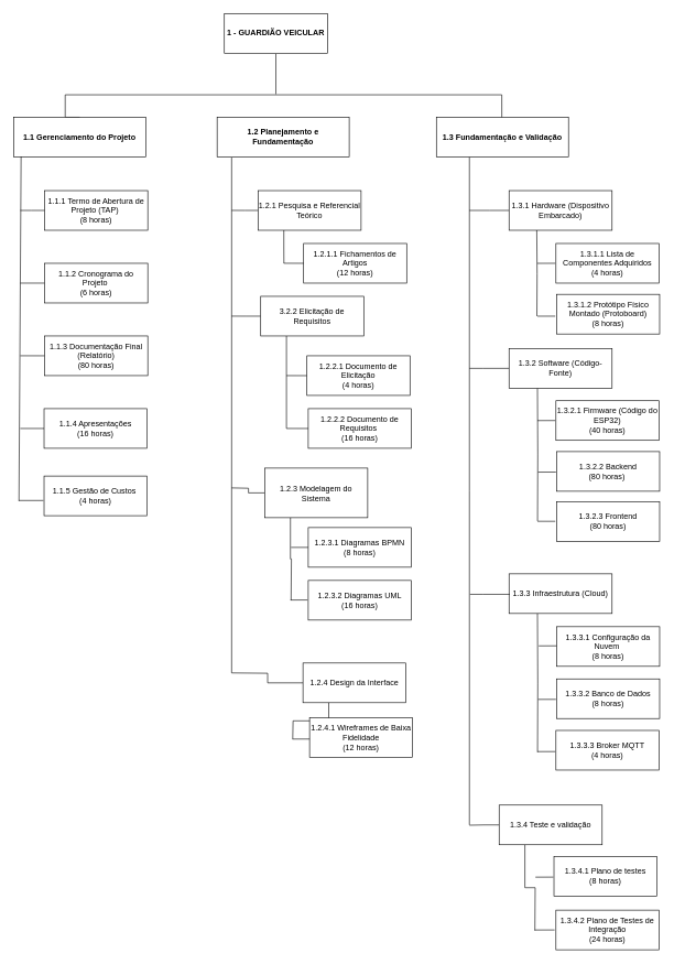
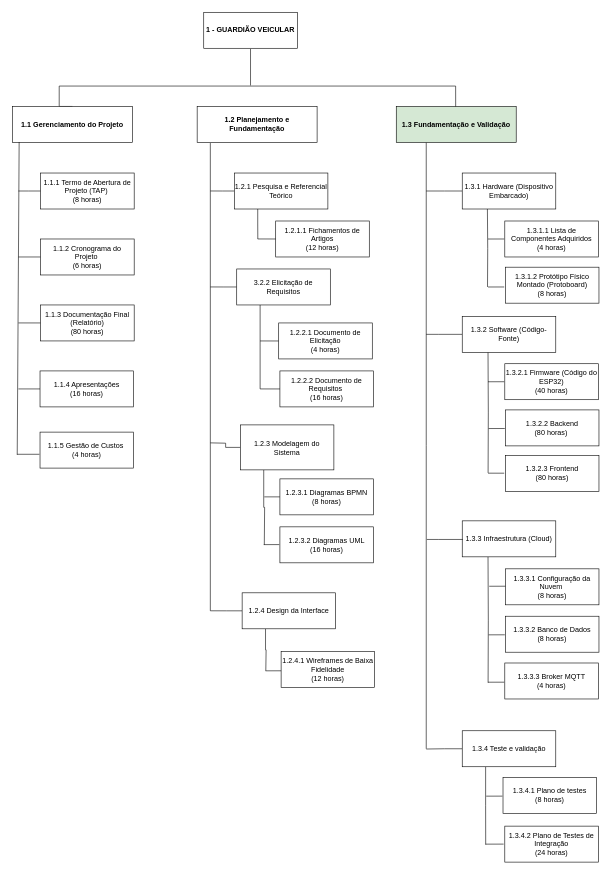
  <mxCell id="0" />
  <mxCell id="1" parent="0" />
  <mxCell id="2" style="edgeStyle=orthogonalEdgeStyle;rounded=0;orthogonalLoop=1;jettySize=auto;html=1;endArrow=none;endFill=0;" edge="1" parent="1"><mxGeometry relative="1" as="geometry"><mxPoint x="417" y="142" as="targetPoint" /><mxPoint x="417" y="81" as="sourcePoint" /></mxGeometry></mxCell>
  <mxCell id="3" value="1 - GUARDIÃO VEICULAR" style="rounded=0;whiteSpace=wrap;html=1;fontStyle=1" vertex="1" parent="1"><mxGeometry x="339" y="20" width="156" height="60" as="geometry" /></mxCell>
  <mxCell id="4" style="edgeStyle=orthogonalEdgeStyle;rounded=0;orthogonalLoop=1;jettySize=auto;html=1;exitX=0.5;exitY=0;exitDx=0;exitDy=0;endArrow=none;endFill=0;" edge="1" parent="1" source="5"><mxGeometry relative="1" as="geometry"><mxPoint x="759.048" y="178" as="targetPoint" /><mxPoint x="98" y="167" as="sourcePoint" /><Array as="points"><mxPoint x="98" y="143" /><mxPoint x="759" y="143" /></Array></mxGeometry></mxCell>
  <mxCell id="5" value="1.1 Gerenciamento do Projeto" style="rounded=0;whiteSpace=wrap;html=1;fontStyle=1" vertex="1" parent="1"><mxGeometry x="20" y="177" width="200" height="60" as="geometry" /></mxCell>
  <mxCell id="6" value="1.2 Planejamento e Fundamentação" style="rounded=0;whiteSpace=wrap;html=1;fontStyle=1" vertex="1" parent="1"><mxGeometry x="328" y="177" width="200" height="60" as="geometry" /></mxCell>
  <mxCell id="7" style="edgeStyle=orthogonalEdgeStyle;rounded=0;orthogonalLoop=1;jettySize=auto;html=1;endArrow=none;endFill=0;" edge="1" parent="1" source="8"><mxGeometry relative="1" as="geometry"><mxPoint x="30" y="318" as="targetPoint" /></mxGeometry></mxCell>
  <mxCell id="8" value="1.1.1 Termo de Abertura de Projeto (TAP)&amp;nbsp;&lt;br&gt;(8 horas)" style="rounded=0;whiteSpace=wrap;html=1;fontStyle=0" vertex="1" parent="1"><mxGeometry x="67" y="288" width="156" height="60" as="geometry" /></mxCell>
  <mxCell id="9" style="edgeStyle=orthogonalEdgeStyle;rounded=0;orthogonalLoop=1;jettySize=auto;html=1;exitX=0;exitY=0.5;exitDx=0;exitDy=0;endArrow=none;endFill=0;" edge="1" parent="1" source="10"><mxGeometry relative="1" as="geometry"><mxPoint x="30" y="428.429" as="targetPoint" /></mxGeometry></mxCell>
  <mxCell id="10" value="1.1.2 Cronograma do Projeto&amp;nbsp;&lt;br&gt;(6 horas)" style="rounded=0;whiteSpace=wrap;html=1;fontStyle=0" vertex="1" parent="1"><mxGeometry x="67" y="398" width="156" height="60" as="geometry" /></mxCell>
  <mxCell id="11" style="edgeStyle=orthogonalEdgeStyle;rounded=0;orthogonalLoop=1;jettySize=auto;html=1;exitX=0;exitY=0.5;exitDx=0;exitDy=0;endArrow=none;endFill=0;" edge="1" parent="1" source="12"><mxGeometry relative="1" as="geometry"><mxPoint x="30" y="537.952" as="targetPoint" /></mxGeometry></mxCell>
  <mxCell id="12" value="1.1.3 Documentação Final (Relatório)&lt;br&gt;(80 horas)" style="rounded=0;whiteSpace=wrap;html=1;fontStyle=0" vertex="1" parent="1"><mxGeometry x="67" y="508" width="156" height="60" as="geometry" /></mxCell>
  <mxCell id="13" style="edgeStyle=orthogonalEdgeStyle;rounded=0;orthogonalLoop=1;jettySize=auto;html=1;exitX=0;exitY=0.5;exitDx=0;exitDy=0;endArrow=none;endFill=0;" edge="1" parent="1" source="14"><mxGeometry relative="1" as="geometry"><mxPoint x="30" y="648.429" as="targetPoint" /></mxGeometry></mxCell>
  <mxCell id="14" value="1.1.4 Apresentações&lt;br&gt;(16 horas)" style="rounded=0;whiteSpace=wrap;html=1;fontStyle=0" vertex="1" parent="1"><mxGeometry x="66" y="618" width="156" height="60" as="geometry" /></mxCell>
  <mxCell id="15" style="edgeStyle=orthogonalEdgeStyle;rounded=0;orthogonalLoop=1;jettySize=auto;html=1;exitX=0;exitY=0.5;exitDx=0;exitDy=0;endArrow=none;endFill=0;" edge="1" parent="1"><mxGeometry relative="1" as="geometry"><mxPoint x="28" y="757.333" as="targetPoint" /><mxPoint x="65" y="757" as="sourcePoint" /></mxGeometry></mxCell>
  <mxCell id="16" value="1.1.5 Gestão de Custos&amp;nbsp;&lt;div&gt;(4 horas)&lt;/div&gt;" style="rounded=0;whiteSpace=wrap;html=1;fontStyle=0" vertex="1" parent="1"><mxGeometry x="66" y="720" width="156" height="60" as="geometry" /></mxCell>
  <mxCell id="17" style="edgeStyle=orthogonalEdgeStyle;rounded=0;orthogonalLoop=1;jettySize=auto;html=1;exitX=0;exitY=0.5;exitDx=0;exitDy=0;endArrow=none;endFill=0;" edge="1" parent="1" source="19"><mxGeometry relative="1" as="geometry"><mxPoint x="350" y="317.952" as="targetPoint" /></mxGeometry></mxCell>
  <mxCell id="18" style="edgeStyle=orthogonalEdgeStyle;rounded=0;orthogonalLoop=1;jettySize=auto;html=1;exitX=0.25;exitY=1;exitDx=0;exitDy=0;endArrow=none;endFill=0;" edge="1" parent="1" source="19"><mxGeometry relative="1" as="geometry"><mxPoint x="429.143" y="398" as="targetPoint" /></mxGeometry></mxCell>
  <mxCell id="19" value="1.2.1 Pesquisa e Referencial Teórico" style="rounded=0;whiteSpace=wrap;html=1;fontStyle=0" vertex="1" parent="1"><mxGeometry x="390" y="288" width="156" height="60" as="geometry" /></mxCell>
  <mxCell id="20" style="edgeStyle=orthogonalEdgeStyle;rounded=0;orthogonalLoop=1;jettySize=auto;html=1;exitX=0;exitY=0.5;exitDx=0;exitDy=0;endArrow=none;endFill=0;" edge="1" parent="1"><mxGeometry relative="1" as="geometry"><mxPoint x="429" y="397.952" as="targetPoint" /><mxPoint x="463" y="398" as="sourcePoint" /></mxGeometry></mxCell>
  <mxCell id="21" value="1.2.1.1 Fichamentos de Artigos&lt;br&gt;(12 horas)" style="rounded=0;whiteSpace=wrap;html=1;fontStyle=0" vertex="1" parent="1"><mxGeometry x="459" y="368" width="156" height="60" as="geometry" /></mxCell>
  <mxCell id="22" style="edgeStyle=orthogonalEdgeStyle;rounded=0;orthogonalLoop=1;jettySize=auto;html=1;exitX=0;exitY=0.5;exitDx=0;exitDy=0;endArrow=none;endFill=0;" edge="1" parent="1" source="24"><mxGeometry relative="1" as="geometry"><mxPoint x="350" y="477.952" as="targetPoint" /></mxGeometry></mxCell>
  <mxCell id="23" style="edgeStyle=orthogonalEdgeStyle;rounded=0;orthogonalLoop=1;jettySize=auto;html=1;exitX=0.25;exitY=1;exitDx=0;exitDy=0;endArrow=none;endFill=0;" edge="1" parent="1" source="24"><mxGeometry relative="1" as="geometry"><mxPoint x="433" y="648" as="targetPoint" /></mxGeometry></mxCell>
  <mxCell id="24" value="3.2.2 Elicitação de Requisitos" style="rounded=0;whiteSpace=wrap;html=1;fontStyle=0" vertex="1" parent="1"><mxGeometry x="394" y="448" width="156" height="60" as="geometry" /></mxCell>
  <mxCell id="25" style="edgeStyle=orthogonalEdgeStyle;rounded=0;orthogonalLoop=1;jettySize=auto;html=1;endArrow=none;endFill=0;" edge="1" parent="1"><mxGeometry relative="1" as="geometry"><mxPoint x="433" y="568" as="targetPoint" /><mxPoint x="464" y="568.048" as="sourcePoint" /></mxGeometry></mxCell>
  <mxCell id="26" value="1.2.2.1 Documento de Elicitação&lt;br&gt;(4 horas)" style="rounded=0;whiteSpace=wrap;html=1;fontStyle=0" vertex="1" parent="1"><mxGeometry x="464" y="538" width="156" height="60" as="geometry" /></mxCell>
  <mxCell id="27" style="edgeStyle=orthogonalEdgeStyle;rounded=0;orthogonalLoop=1;jettySize=auto;html=1;endArrow=none;endFill=0;" edge="1" parent="1"><mxGeometry relative="1" as="geometry"><mxPoint x="433" y="648" as="targetPoint" /><mxPoint x="467" y="648.048" as="sourcePoint" /></mxGeometry></mxCell>
  <mxCell id="28" value="1.2.2.2 Documento de Requisitos&amp;nbsp;&lt;br&gt;(16 horas)" style="rounded=0;whiteSpace=wrap;html=1;fontStyle=0" vertex="1" parent="1"><mxGeometry x="466" y="618" width="156" height="60" as="geometry" /></mxCell>
  <mxCell id="29" style="edgeStyle=orthogonalEdgeStyle;rounded=0;orthogonalLoop=1;jettySize=auto;html=1;exitX=0;exitY=0.5;exitDx=0;exitDy=0;endArrow=none;endFill=0;" edge="1" parent="1" source="31"><mxGeometry relative="1" as="geometry"><mxPoint x="350" y="737.952" as="targetPoint" /></mxGeometry></mxCell>
  <mxCell id="30" style="edgeStyle=orthogonalEdgeStyle;rounded=0;orthogonalLoop=1;jettySize=auto;html=1;exitX=0.25;exitY=1;exitDx=0;exitDy=0;endArrow=none;endFill=0;" edge="1" parent="1" source="31"><mxGeometry relative="1" as="geometry"><mxPoint x="440" y="908" as="targetPoint" /></mxGeometry></mxCell>
  <mxCell id="31" value="1.2.3 Modelagem do Sistema" style="rounded=0;whiteSpace=wrap;html=1;fontStyle=0" vertex="1" parent="1"><mxGeometry x="400" y="708" width="156" height="75" as="geometry" /></mxCell>
  <mxCell id="32" style="edgeStyle=orthogonalEdgeStyle;rounded=0;orthogonalLoop=1;jettySize=auto;html=1;exitX=0;exitY=0.5;exitDx=0;exitDy=0;endArrow=none;endFill=0;" edge="1" parent="1" source="33"><mxGeometry relative="1" as="geometry"><mxPoint x="440" y="828.429" as="targetPoint" /></mxGeometry></mxCell>
  <mxCell id="33" value="1.2.3.1 Diagramas BPMN&lt;br&gt;(8 horas)" style="rounded=0;whiteSpace=wrap;html=1;fontStyle=0" vertex="1" parent="1"><mxGeometry x="466" y="798" width="156" height="60" as="geometry" /></mxCell>
  <mxCell id="34" style="edgeStyle=orthogonalEdgeStyle;rounded=0;orthogonalLoop=1;jettySize=auto;html=1;endArrow=none;endFill=0;" edge="1" parent="1"><mxGeometry relative="1" as="geometry"><mxPoint x="439" y="907.52" as="targetPoint" /><mxPoint x="465" y="907.568" as="sourcePoint" /></mxGeometry></mxCell>
  <mxCell id="35" value="1.2.3.2 Diagramas UML&lt;br&gt;(16 horas)" style="rounded=0;whiteSpace=wrap;html=1;fontStyle=0" vertex="1" parent="1"><mxGeometry x="466" y="878" width="156" height="60" as="geometry" /></mxCell>
  <mxCell id="36" style="edgeStyle=orthogonalEdgeStyle;rounded=0;orthogonalLoop=1;jettySize=auto;html=1;exitX=0;exitY=0.5;exitDx=0;exitDy=0;endArrow=none;endFill=0;" edge="1" parent="1" source="38"><mxGeometry relative="1" as="geometry"><mxPoint x="350" y="1017.952" as="targetPoint" /></mxGeometry></mxCell>
  <mxCell id="37" style="edgeStyle=orthogonalEdgeStyle;rounded=0;orthogonalLoop=1;jettySize=auto;html=1;exitX=0.25;exitY=1;exitDx=0;exitDy=0;endArrow=none;endFill=0;" edge="1" parent="1" source="38"><mxGeometry relative="1" as="geometry"><mxPoint x="442.476" y="1118" as="targetPoint" /></mxGeometry></mxCell>
- <mxCell id="38" value="1.2.4 Design da Interface" style="rounded=0;whiteSpace=wrap;html=1;fontStyle=0" vertex="1" parent="1"><mxGeometry x="458" y="1003" width="156" height="60" as="geometry" /></mxCell>
+ <mxCell id="38" value="1.2.4 Design da Interface" style="rounded=0;whiteSpace=wrap;html=1;fontStyle=0" vertex="1" parent="1"><mxGeometry x="403" y="988" width="156" height="60" as="geometry" /></mxCell>
  <mxCell id="39" style="edgeStyle=orthogonalEdgeStyle;rounded=0;orthogonalLoop=1;jettySize=auto;html=1;exitX=0;exitY=0.5;exitDx=0;exitDy=0;endArrow=none;endFill=0;" edge="1" parent="1"><mxGeometry relative="1" as="geometry"><mxPoint x="442" y="1118.048" as="targetPoint" /><mxPoint x="469" y="1118" as="sourcePoint" /></mxGeometry></mxCell>
  <mxCell id="40" value="1.2.4.1 Wireframes de Baixa Fidelidade&lt;br&gt;(12 horas)" style="rounded=0;whiteSpace=wrap;html=1;fontStyle=0" vertex="1" parent="1"><mxGeometry x="468" y="1086" width="156" height="60" as="geometry" /></mxCell>
  <mxCell id="41" style="edgeStyle=orthogonalEdgeStyle;rounded=0;orthogonalLoop=1;jettySize=auto;html=1;exitX=0;exitY=0.5;exitDx=0;exitDy=0;endArrow=none;endFill=0;" edge="1" parent="1" source="43"><mxGeometry relative="1" as="geometry"><mxPoint x="710" y="318" as="targetPoint" /></mxGeometry></mxCell>
  <mxCell id="42" style="edgeStyle=orthogonalEdgeStyle;rounded=0;orthogonalLoop=1;jettySize=auto;html=1;exitX=0.25;exitY=1;exitDx=0;exitDy=0;endArrow=none;endFill=0;" edge="1" parent="1"><mxGeometry relative="1" as="geometry"><mxPoint x="812.143" y="478" as="targetPoint" /><mxPoint x="812" y="348" as="sourcePoint" /></mxGeometry></mxCell>
  <mxCell id="43" value="1.3.1 Hardware (Dispositivo Embarcado)" style="rounded=0;whiteSpace=wrap;html=1;fontStyle=0" vertex="1" parent="1"><mxGeometry x="770" y="288" width="156" height="60" as="geometry" /></mxCell>
  <mxCell id="44" value="1.3.1.1 Lista de Componentes Adquiridos&lt;br&gt;(4 horas)" style="rounded=0;whiteSpace=wrap;html=1;fontStyle=0" vertex="1" parent="1"><mxGeometry x="841" y="368" width="156" height="60" as="geometry" /></mxCell>
  <mxCell id="45" value="1.3.1.2 Protótipo Físico Montado (Protoboard)&lt;br&gt;(8 horas)" style="rounded=0;whiteSpace=wrap;html=1;fontStyle=0" vertex="1" parent="1"><mxGeometry x="842" y="445" width="156" height="60" as="geometry" /></mxCell>
  <mxCell id="46" style="edgeStyle=orthogonalEdgeStyle;rounded=0;orthogonalLoop=1;jettySize=auto;html=1;exitX=0;exitY=0.5;exitDx=0;exitDy=0;endArrow=none;endFill=0;" edge="1" parent="1" source="48"><mxGeometry relative="1" as="geometry"><mxPoint x="710" y="557" as="targetPoint" /><Array as="points"><mxPoint x="730" y="557" /><mxPoint x="730" y="557" /></Array></mxGeometry></mxCell>
  <mxCell id="47" style="edgeStyle=orthogonalEdgeStyle;rounded=0;orthogonalLoop=1;jettySize=auto;html=1;exitX=0.25;exitY=1;exitDx=0;exitDy=0;endArrow=none;endFill=0;" edge="1" parent="1"><mxGeometry relative="1" as="geometry"><mxPoint x="813.143" y="788" as="targetPoint" /><mxPoint x="813" y="587" as="sourcePoint" /></mxGeometry></mxCell>
  <mxCell id="48" value="1.3.2 Software (Código-Fonte)" style="rounded=0;whiteSpace=wrap;html=1;fontStyle=0" vertex="1" parent="1"><mxGeometry x="770" y="527" width="156" height="60" as="geometry" /></mxCell>
  <mxCell id="49" value="1.3.2.1 Firmware (Código do ESP32)&lt;br&gt;(40 horas)" style="rounded=0;whiteSpace=wrap;html=1;fontStyle=0" vertex="1" parent="1"><mxGeometry x="841" y="606" width="156" height="60" as="geometry" /></mxCell>
  <mxCell id="50" value="1.3.2.2 Backend&lt;br&gt;(80 horas)&amp;nbsp;" style="rounded=0;whiteSpace=wrap;html=1;fontStyle=0" vertex="1" parent="1"><mxGeometry x="842" y="683" width="156" height="60" as="geometry" /></mxCell>
  <mxCell id="51" value="1.3.2.3 Frontend&lt;br&gt;(80 horas)" style="rounded=0;whiteSpace=wrap;html=1;fontStyle=0" vertex="1" parent="1"><mxGeometry x="842" y="759" width="156" height="60" as="geometry" /></mxCell>
  <mxCell id="52" style="edgeStyle=orthogonalEdgeStyle;rounded=0;orthogonalLoop=1;jettySize=auto;html=1;exitX=0.25;exitY=1;exitDx=0;exitDy=0;endArrow=none;endFill=0;" edge="1" parent="1"><mxGeometry relative="1" as="geometry"><mxPoint x="813.143" y="1138" as="targetPoint" /><mxPoint x="813" y="928" as="sourcePoint" /></mxGeometry></mxCell>
  <mxCell id="53" value="1.3.3 Infraestrutura (Cloud)" style="rounded=0;whiteSpace=wrap;html=1;fontStyle=0" vertex="1" parent="1"><mxGeometry x="770" y="868" width="156" height="60" as="geometry" /></mxCell>
  <mxCell id="54" value="1.3.3.1 Configuração da Nuvem&amp;nbsp;&lt;br&gt;(8 horas)" style="rounded=0;whiteSpace=wrap;html=1;fontStyle=0" vertex="1" parent="1"><mxGeometry x="842" y="948" width="156" height="60" as="geometry" /></mxCell>
  <mxCell id="55" value="1.3.3.2 Banco de Dados&lt;br&gt;(8 horas)" style="rounded=0;whiteSpace=wrap;html=1;fontStyle=0" vertex="1" parent="1"><mxGeometry x="842" y="1027" width="156" height="60" as="geometry" /></mxCell>
  <mxCell id="56" value="1.3.3.3 Broker MQTT&lt;br&gt;(4 horas)" style="rounded=0;whiteSpace=wrap;html=1;fontStyle=0" vertex="1" parent="1"><mxGeometry x="841" y="1105" width="156" height="60" as="geometry" /></mxCell>
  <mxCell id="57" style="edgeStyle=orthogonalEdgeStyle;rounded=0;orthogonalLoop=1;jettySize=auto;html=1;exitX=0;exitY=0.5;exitDx=0;exitDy=0;endArrow=none;endFill=0;" edge="1" parent="1" source="59"><mxGeometry relative="1" as="geometry"><mxPoint x="710" y="1248.429" as="targetPoint" /></mxGeometry></mxCell>
  <mxCell id="58" style="edgeStyle=orthogonalEdgeStyle;rounded=0;orthogonalLoop=1;jettySize=auto;html=1;exitX=0.25;exitY=1;exitDx=0;exitDy=0;endArrow=none;endFill=0;" edge="1" parent="1" source="59"><mxGeometry relative="1" as="geometry"><mxPoint x="809.143" y="1408" as="targetPoint" /></mxGeometry></mxCell>
- <mxCell id="59" value="1.3.4 Teste e validação" style="rounded=0;whiteSpace=wrap;html=1;fontStyle=0" vertex="1" parent="1"><mxGeometry x="755" y="1218" width="156" height="60" as="geometry" /></mxCell>
+ <mxCell id="59" value="1.3.4 Teste e validação" style="rounded=0;whiteSpace=wrap;html=1;fontStyle=0" vertex="1" parent="1"><mxGeometry x="770" y="1218" width="156" height="60" as="geometry" /></mxCell>
  <mxCell id="60" value="1.3.4.2 Plano de Testes de Integração&lt;br&gt;(24 horas)" style="rounded=0;whiteSpace=wrap;html=1;fontStyle=0" vertex="1" parent="1"><mxGeometry x="841" y="1377" width="156" height="60" as="geometry" /></mxCell>
  <mxCell id="61" value="1.3.4.1 Plano de testes&lt;br&gt;(8 horas)" style="rounded=0;whiteSpace=wrap;html=1;fontStyle=0" vertex="1" parent="1"><mxGeometry x="838" y="1296" width="156" height="60" as="geometry" /></mxCell>
  <mxCell id="62" value="" style="endArrow=none;html=1;rounded=0;entryX=0.059;entryY=0.94;entryDx=0;entryDy=0;entryPerimeter=0;" edge="1" parent="1"><mxGeometry width="50" height="50" relative="1" as="geometry"><mxPoint x="28" y="758" as="sourcePoint" /><mxPoint x="31.204" y="236.4" as="targetPoint" /></mxGeometry></mxCell>
  <mxCell id="63" style="edgeStyle=orthogonalEdgeStyle;rounded=0;orthogonalLoop=1;jettySize=auto;html=1;exitX=0.25;exitY=1;exitDx=0;exitDy=0;endArrow=none;endFill=0;" edge="1" parent="1" source="64"><mxGeometry relative="1" as="geometry"><mxPoint x="710" y="1248" as="targetPoint" /></mxGeometry></mxCell>
- <mxCell id="64" value="1.3 Fundamentação e Validação" style="rounded=0;whiteSpace=wrap;html=1;fontStyle=1" vertex="1" parent="1"><mxGeometry x="660" y="177" width="200" height="60" as="geometry" /></mxCell>
+ <mxCell id="64" value="1.3 Fundamentação e Validação" style="rounded=0;whiteSpace=wrap;html=1;fontStyle=1;fillColor=#d5e8d4;" vertex="1" parent="1"><mxGeometry x="660" y="177" width="200" height="60" as="geometry" /></mxCell>
  <mxCell id="65" value="" style="endArrow=none;html=1;rounded=0;" edge="1" parent="1"><mxGeometry width="50" height="50" relative="1" as="geometry"><mxPoint x="350" y="1018" as="sourcePoint" /><mxPoint x="350" y="238" as="targetPoint" /></mxGeometry></mxCell>
  <mxCell id="66" style="edgeStyle=orthogonalEdgeStyle;rounded=0;orthogonalLoop=1;jettySize=auto;html=1;exitX=0;exitY=0.5;exitDx=0;exitDy=0;endArrow=none;endFill=0;" edge="1" parent="1"><mxGeometry relative="1" as="geometry"><mxPoint x="813" y="788.568" as="targetPoint" /><mxPoint x="840" y="788.52" as="sourcePoint" /></mxGeometry></mxCell>
  <mxCell id="67" style="edgeStyle=orthogonalEdgeStyle;rounded=0;orthogonalLoop=1;jettySize=auto;html=1;exitX=0;exitY=0.5;exitDx=0;exitDy=0;endArrow=none;endFill=0;" edge="1" parent="1"><mxGeometry relative="1" as="geometry"><mxPoint x="814" y="714.048" as="targetPoint" /><mxPoint x="841" y="714" as="sourcePoint" /></mxGeometry></mxCell>
  <mxCell id="68" style="edgeStyle=orthogonalEdgeStyle;rounded=0;orthogonalLoop=1;jettySize=auto;html=1;exitX=0;exitY=0.5;exitDx=0;exitDy=0;endArrow=none;endFill=0;" edge="1" parent="1"><mxGeometry relative="1" as="geometry"><mxPoint x="813" y="636.048" as="targetPoint" /><mxPoint x="840" y="636" as="sourcePoint" /></mxGeometry></mxCell>
  <mxCell id="69" style="edgeStyle=orthogonalEdgeStyle;rounded=0;orthogonalLoop=1;jettySize=auto;html=1;exitX=0;exitY=0.5;exitDx=0;exitDy=0;endArrow=none;endFill=0;" edge="1" parent="1"><mxGeometry relative="1" as="geometry"><mxPoint x="711" y="899" as="targetPoint" /><mxPoint x="771" y="899" as="sourcePoint" /><Array as="points"><mxPoint x="731" y="899" /><mxPoint x="731" y="899" /></Array></mxGeometry></mxCell>
  <mxCell id="70" style="edgeStyle=orthogonalEdgeStyle;rounded=0;orthogonalLoop=1;jettySize=auto;html=1;exitX=0;exitY=0.5;exitDx=0;exitDy=0;endArrow=none;endFill=0;" edge="1" parent="1"><mxGeometry relative="1" as="geometry"><mxPoint x="813" y="398.048" as="targetPoint" /><mxPoint x="840" y="398" as="sourcePoint" /></mxGeometry></mxCell>
  <mxCell id="71" style="edgeStyle=orthogonalEdgeStyle;rounded=0;orthogonalLoop=1;jettySize=auto;html=1;exitX=0;exitY=0.5;exitDx=0;exitDy=0;endArrow=none;endFill=0;" edge="1" parent="1"><mxGeometry relative="1" as="geometry"><mxPoint x="813" y="478.048" as="targetPoint" /><mxPoint x="840" y="478" as="sourcePoint" /></mxGeometry></mxCell>
  <mxCell id="72" style="edgeStyle=orthogonalEdgeStyle;rounded=0;orthogonalLoop=1;jettySize=auto;html=1;exitX=0;exitY=0.5;exitDx=0;exitDy=0;endArrow=none;endFill=0;" edge="1" parent="1"><mxGeometry relative="1" as="geometry"><mxPoint x="815" y="977.048" as="targetPoint" /><mxPoint x="842" y="977" as="sourcePoint" /></mxGeometry></mxCell>
  <mxCell id="73" style="edgeStyle=orthogonalEdgeStyle;rounded=0;orthogonalLoop=1;jettySize=auto;html=1;exitX=0;exitY=0.5;exitDx=0;exitDy=0;endArrow=none;endFill=0;" edge="1" parent="1"><mxGeometry relative="1" as="geometry"><mxPoint x="813" y="1137.048" as="targetPoint" /><mxPoint x="840" y="1137" as="sourcePoint" /></mxGeometry></mxCell>
  <mxCell id="74" style="edgeStyle=orthogonalEdgeStyle;rounded=0;orthogonalLoop=1;jettySize=auto;html=1;exitX=0;exitY=0.5;exitDx=0;exitDy=0;endArrow=none;endFill=0;" edge="1" parent="1"><mxGeometry relative="1" as="geometry"><mxPoint x="814" y="1058.048" as="targetPoint" /><mxPoint x="841" y="1058" as="sourcePoint" /></mxGeometry></mxCell>
  <mxCell id="75" style="edgeStyle=orthogonalEdgeStyle;rounded=0;orthogonalLoop=1;jettySize=auto;html=1;endArrow=none;endFill=0;" edge="1" parent="1"><mxGeometry relative="1" as="geometry"><mxPoint x="809" y="1407.048" as="targetPoint" /><mxPoint x="839" y="1407" as="sourcePoint" /></mxGeometry></mxCell>
  <mxCell id="76" style="edgeStyle=orthogonalEdgeStyle;rounded=0;orthogonalLoop=1;jettySize=auto;html=1;exitX=0;exitY=0.5;exitDx=0;exitDy=0;endArrow=none;endFill=0;" edge="1" parent="1"><mxGeometry relative="1" as="geometry"><mxPoint x="810" y="1327.048" as="targetPoint" /><mxPoint x="837" y="1327" as="sourcePoint" /></mxGeometry></mxCell>
